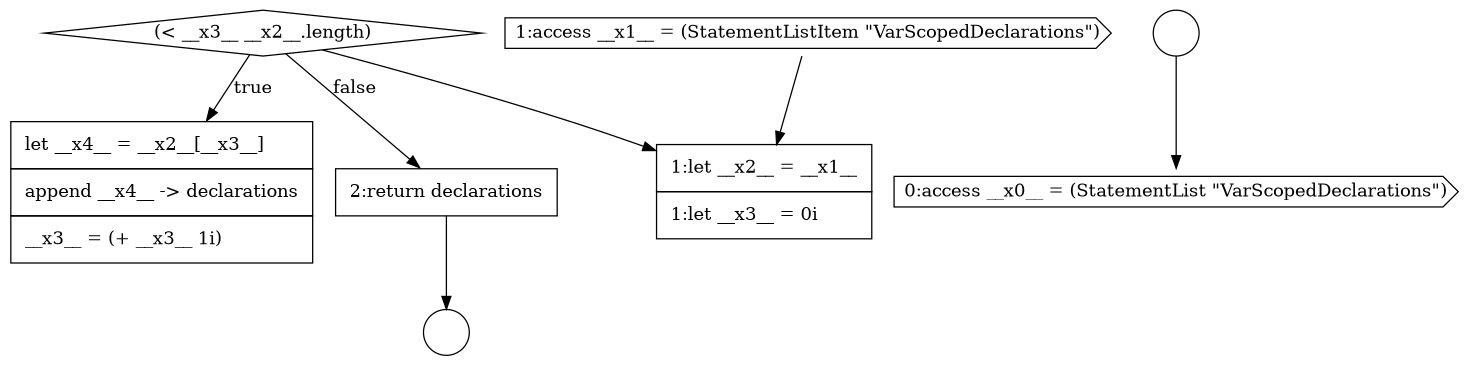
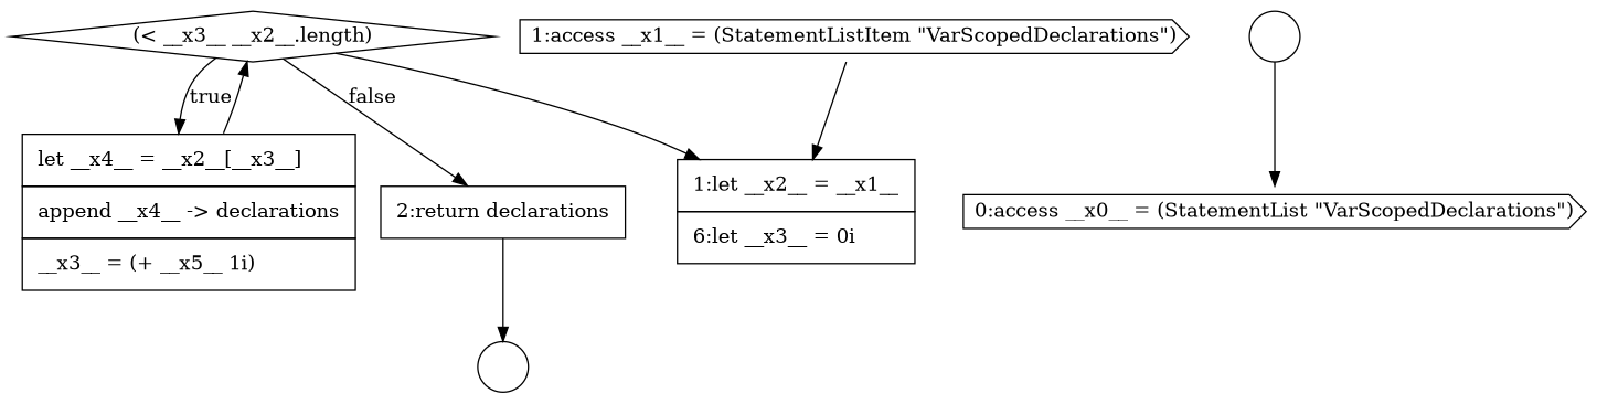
  digraph {
    node [color=black fillcolor=white shape=none style=filled]
    edge [color=black]
    n1 [label=" " shape=circle]
    n2 [label=<<font color="black">(&lt; __x3__ __x2__.length)</font>> shape=diamond]
-   n3 [label=<<font color="black">     <table border="0" cellborder="1" cellspacing="0" cellpadding="10">       <tr><td align="left">let __x4__ = __x2__[__x3__]</td></tr>       <tr><td align="left">append __x4__ -&gt; declarations</td></tr>       <tr><td align="left">__x3__ = (+ __x3__ 1i)</td></tr>     </table>   </font>> margin=0]
+   n3 [label=<<font color="black">     <table border="0" cellborder="1" cellspacing="0" cellpadding="10">       <tr><td align="left">let __x4__ = __x2__[__x3__]</td></tr>       <tr><td align="left">append __x4__ -&gt; declarations</td></tr>       <tr><td align="left">__x3__ = (+ __x5__ 1i)</td></tr>     </table>   </font>> margin=0]
    n4 [label=<<font color="black">     <table border="0" cellborder="1" cellspacing="0" cellpadding="10">       <tr><td align="left">2:return declarations</td></tr>     </table>   </font>> margin=0]
-   n5 [label=<<font color="black">     <table border="0" cellborder="1" cellspacing="0" cellpadding="10">       <tr><td align="left">1:let __x2__ = __x1__</td></tr>       <tr><td align="left">1:let __x3__ = 0i</td></tr>     </table>   </font>> margin=0]
+   n5 [label=<<font color="black">     <table border="0" cellborder="1" cellspacing="0" cellpadding="10">       <tr><td align="left">1:let __x2__ = __x1__</td></tr>       <tr><td align="left">6:let __x3__ = 0i</td></tr>     </table>   </font>> margin=0]
    n6 [label=<<font color="black">1:access __x1__ = (StatementListItem &quot;VarScopedDeclarations&quot;)</font>> shape=cds]
    n7 [label=" " shape=circle]
    n8 [label=<<font color="black">0:access __x0__ = (StatementList &quot;VarScopedDeclarations&quot;)</font>> shape=cds]
    n2 -> n3 [label=<<font color="black">true</font>>]
    n2 -> n4 [label=<<font color="black">false</font>>]
    n2 -> n5
+   n3 -> n2
    n4 -> n1
    n6 -> n5
    n7 -> n8
  }
